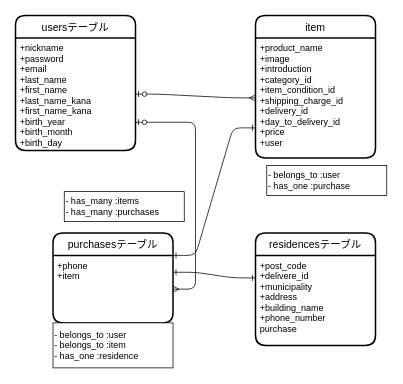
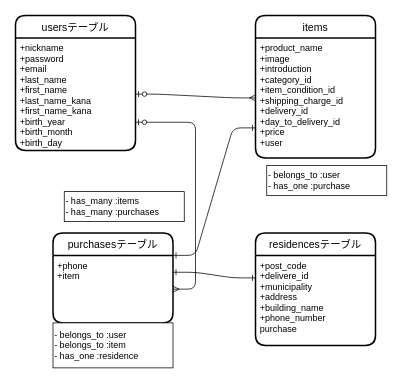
  <mxCell id="0" />
  <mxCell id="1" parent="0" />
  <mxCell id="2" value="usersテーブル" style="swimlane;childLayout=stackLayout;horizontal=1;startSize=30;horizontalStack=0;rounded=1;fontSize=14;fontStyle=0;strokeWidth=2;resizeParent=0;resizeLast=1;shadow=0;dashed=0;align=center;" vertex="1" parent="1"><mxGeometry y="20" width="160" height="180" as="geometry" x="20"><mxRectangle x="10" y="150" width="70" height="30" as="alternateBounds" /></mxGeometry></mxCell>
  <mxCell id="3" value="+nickname&#10;+password&#10;+email&#10;+last_name&#10;+first_name&#10;+last_name_kana&#10;+first_name_kana&#10;+birth_year&#10;+birth_month&#10;+birth_day&#10;" style="align=left;strokeColor=none;fillColor=none;spacingLeft=4;fontSize=12;verticalAlign=top;resizable=0;rotatable=0;part=1;" vertex="1" parent="2"><mxGeometry y="30" width="160" height="150" as="geometry" /></mxCell>
- <mxCell id="4" value="item" style="swimlane;childLayout=stackLayout;horizontal=1;startSize=30;horizontalStack=0;rounded=1;fontSize=14;fontStyle=0;strokeWidth=2;resizeParent=0;resizeLast=1;shadow=0;dashed=0;align=center;" vertex="1" parent="1"><mxGeometry x="340" y="20" width="160" height="190" as="geometry" /></mxCell>
+ <mxCell id="4" value="items" style="swimlane;childLayout=stackLayout;horizontal=1;startSize=30;horizontalStack=0;rounded=1;fontSize=14;fontStyle=0;strokeWidth=2;resizeParent=0;resizeLast=1;shadow=0;dashed=0;align=center;" vertex="1" parent="1"><mxGeometry x="340" y="20" width="160" height="190" as="geometry" /></mxCell>
  <mxCell id="5" value="+product_name&#10;+image&#10;+introduction&#10;+category_id&#10;+item_condition_id&#10;+shipping_charge_id&#10;+delivery_id&#10;+day_to_delivery_id&#10;+price&#10;+user" style="align=left;strokeColor=none;fillColor=none;spacingLeft=4;fontSize=12;verticalAlign=top;resizable=0;rotatable=0;part=1;" vertex="1" parent="4"><mxGeometry y="30" width="160" height="160" as="geometry" /></mxCell>
  <mxCell id="6" value="" style="edgeStyle=entityRelationEdgeStyle;fontSize=12;html=1;endArrow=ERmany;startArrow=ERzeroToOne;endFill=0;entryX=0;entryY=0.5;entryDx=0;entryDy=0;exitX=1;exitY=0.5;exitDx=0;exitDy=0;" edge="1" parent="1" source="3" target="5"><mxGeometry width="100" height="100" relative="1" as="geometry"><mxPoint x="180" y="120" as="sourcePoint" /><mxPoint x="300" y="120" as="targetPoint" /></mxGeometry></mxCell>
  <mxCell id="7" value="purchasesテーブル" style="swimlane;childLayout=stackLayout;horizontal=1;startSize=30;horizontalStack=0;rounded=1;fontSize=14;fontStyle=0;strokeWidth=2;resizeParent=0;resizeLast=1;shadow=0;dashed=0;align=center;" vertex="1" parent="1"><mxGeometry x="70" y="310" width="160" height="120" as="geometry" /></mxCell>
  <mxCell id="8" value="+phone&#10;+item&#10;" style="align=left;strokeColor=none;fillColor=none;spacingLeft=4;fontSize=12;verticalAlign=top;resizable=0;rotatable=0;part=1;" vertex="1" parent="7"><mxGeometry y="30" width="160" height="90" as="geometry" /></mxCell>
  <mxCell id="9" value="" style="edgeStyle=entityRelationEdgeStyle;fontSize=12;html=1;endArrow=ERmany;startArrow=ERzeroToOne;exitX=1;exitY=0.75;exitDx=0;exitDy=0;rounded=1;endFill=0;" edge="1" parent="1" source="3" target="8"><mxGeometry width="100" height="100" relative="1" as="geometry"><mxPoint x="140" y="250" as="sourcePoint" /><mxPoint x="60" y="410" as="targetPoint" /></mxGeometry></mxCell>
  <mxCell id="10" value="" style="edgeStyle=entityRelationEdgeStyle;fontSize=12;html=1;endArrow=ERone;endFill=0;entryX=0;entryY=0.75;entryDx=0;entryDy=0;exitX=1;exitY=0;exitDx=0;exitDy=0;startArrow=ERone;startFill=0;" edge="1" parent="1" source="8" target="5"><mxGeometry width="100" height="100" relative="1" as="geometry"><mxPoint x="140" y="300" as="sourcePoint" /><mxPoint x="299.04" y="210" as="targetPoint" /></mxGeometry></mxCell>
  <mxCell id="11" value="residencesテーブル" style="swimlane;childLayout=stackLayout;horizontal=1;startSize=30;horizontalStack=0;rounded=1;fontSize=14;fontStyle=0;strokeWidth=2;resizeParent=0;resizeLast=1;shadow=0;dashed=0;align=center;" vertex="1" parent="1"><mxGeometry x="340" y="310" width="160" height="150" as="geometry" /></mxCell>
  <mxCell id="12" value="+post_code&#10;+delivere_id&#10;+municipality&#10;+address&#10;+building_name&#10;+phone_number&#10;purchase" style="align=left;strokeColor=none;fillColor=none;spacingLeft=4;fontSize=12;verticalAlign=top;resizable=0;rotatable=0;part=1;" vertex="1" parent="11"><mxGeometry y="30" width="160" height="120" as="geometry" /></mxCell>
  <mxCell id="13" value="" style="edgeStyle=entityRelationEdgeStyle;fontSize=12;html=1;endArrow=ERone;endFill=1;entryX=0;entryY=0.25;entryDx=0;entryDy=0;exitX=1;exitY=0.25;exitDx=0;exitDy=0;startArrow=ERone;startFill=0;" edge="1" parent="1" source="8" target="12"><mxGeometry width="100" height="100" relative="1" as="geometry"><mxPoint x="230" y="380" as="sourcePoint" /><mxPoint x="330" y="280" as="targetPoint" /></mxGeometry></mxCell>
  <mxCell id="14" value="- has_many :items&lt;br&gt;- has_many :purchases" style="whiteSpace=wrap;html=1;align=left;" vertex="1" parent="1"><mxGeometry x="85" y="255" width="160" height="40" as="geometry" /></mxCell>
  <mxCell id="15" value="- belongs_to :user&lt;br&gt;- has_one :purchase" style="whiteSpace=wrap;html=1;align=left;" vertex="1" parent="1"><mxGeometry x="355" y="220" width="160" height="40" as="geometry" /></mxCell>
  <mxCell id="16" value="- belongs_to :user&lt;br&gt;- belongs_to :item&lt;br&gt;- has_one :residence" style="whiteSpace=wrap;html=1;align=left;" vertex="1" parent="1"><mxGeometry x="70" y="430" width="160" height="60" as="geometry" /></mxCell>
